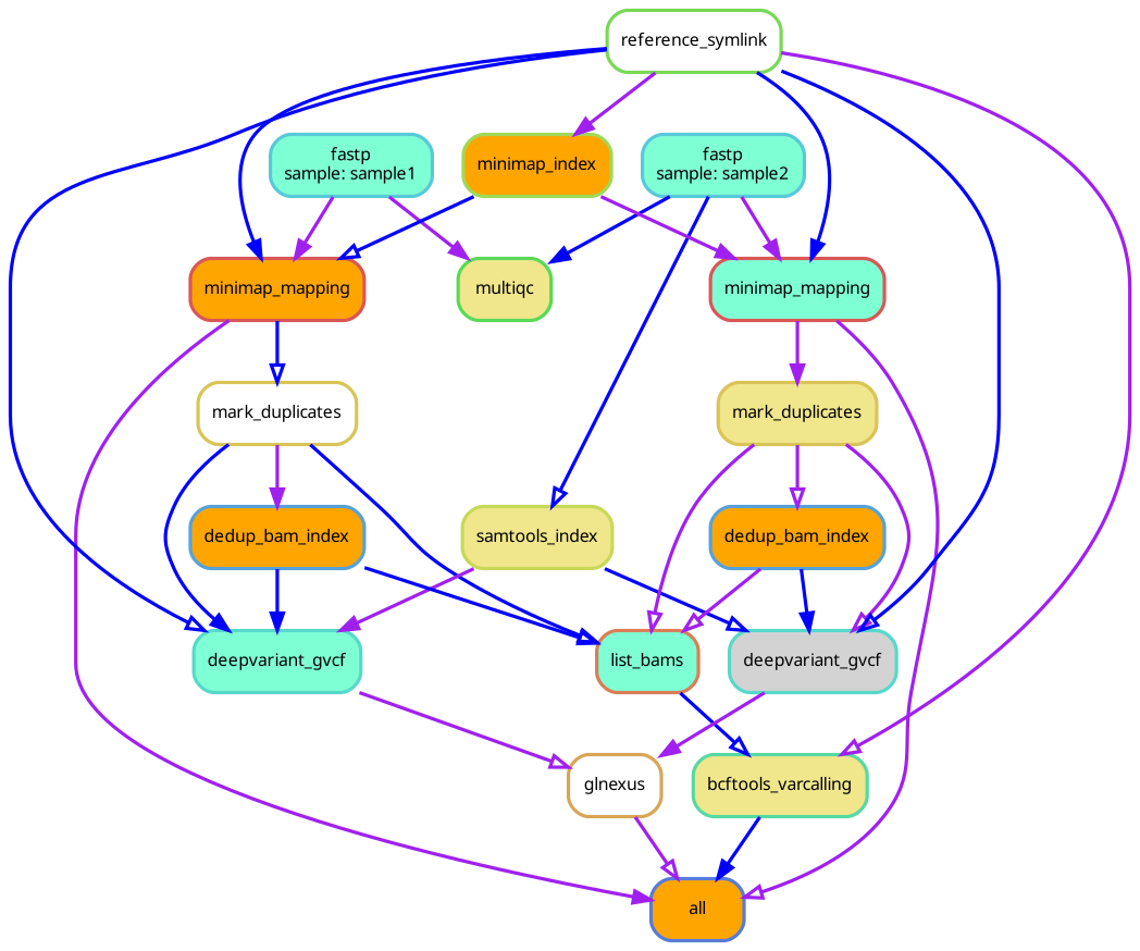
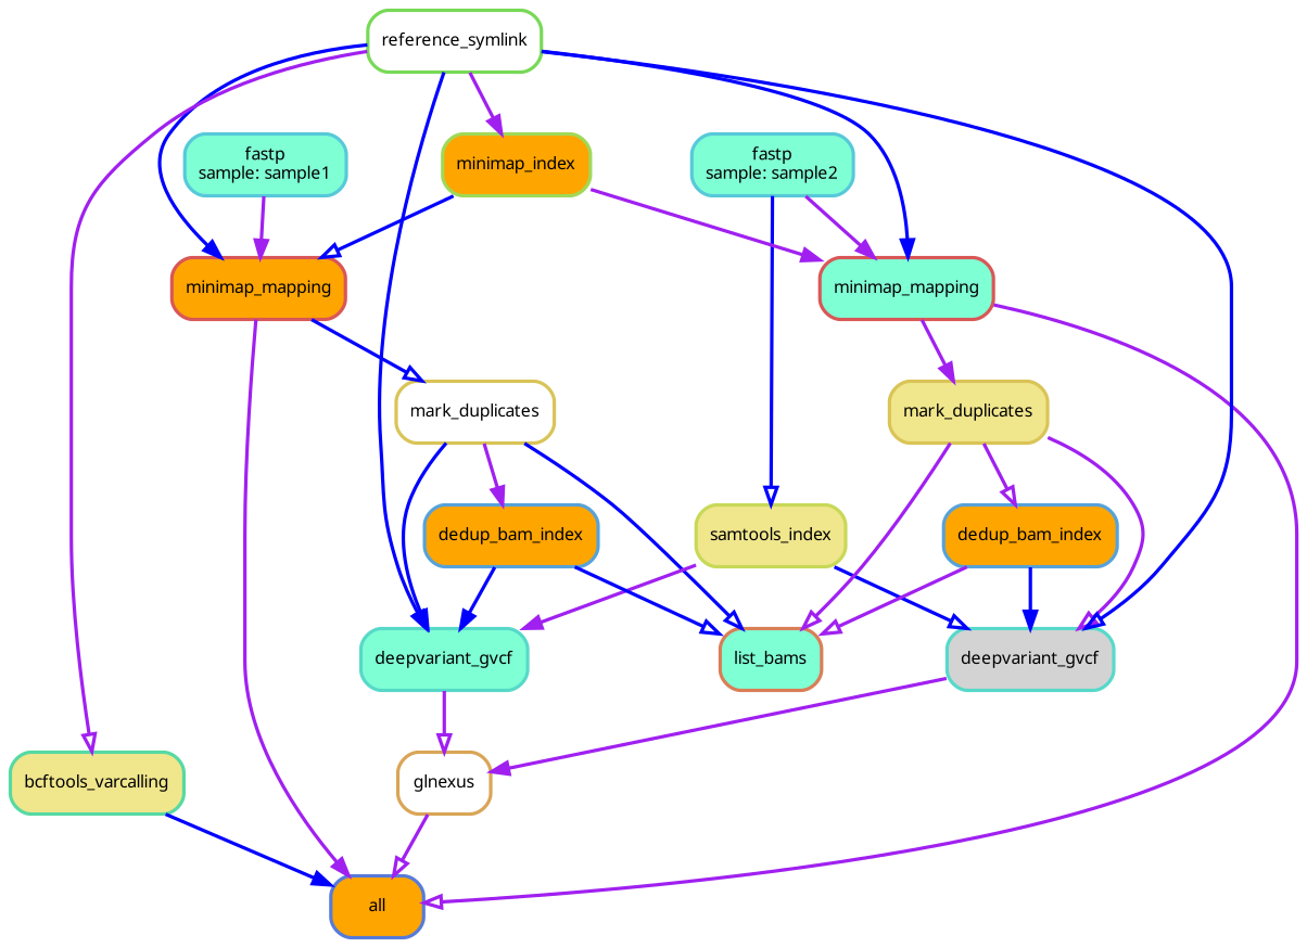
  digraph {
    bgcolor=white
    node [color="0.52 0.6 0.85" fillcolor=orange fontname=sans fontsize=10 penwidth=2 shape=box style="rounded,filled"]
    edge [arrowhead=normal color=purple penwidth=2]
    n1 [color="0.62 0.6 0.85" label=all]
-   n2 [color="0.33 0.6 0.85" fillcolor=khaki label=multiqc]
    n3 [fillcolor=aquamarine label="fastp\nsample: sample1"]
    n4 [color="0.00 0.6 0.85" label=minimap_mapping]
    n5 [color="0.14 0.6 0.85" fillcolor=white label=mark_duplicates]
    n6 [fillcolor=aquamarine label="fastp\nsample: sample2"]
    n7 [color="0.00 0.6 0.85" fillcolor=aquamarine label=minimap_mapping]
    n8 [color="0.19 0.6 0.85" fillcolor=khaki label=samtools_index]
    n9 [color="0.14 0.6 0.85" fillcolor=khaki label=mark_duplicates]
    n10 [color="0.48 0.6 0.85" fillcolor=aquamarine label=deepvariant_gvcf]
    n11 [color="0.05 0.6 0.85" fillcolor=aquamarine label=list_bams]
    n12 [color="0.57 0.6 0.85" label=dedup_bam_index]
    n13 [color="0.24 0.6 0.85" label=minimap_index]
    n14 [color="0.29 0.6 0.85" fillcolor=white label=reference_symlink]
    n15 [color="0.43 0.6 0.85" fillcolor=khaki label=bcftools_varcalling]
    n16 [color="0.48 0.6 0.85" fillcolor=lightgrey label=deepvariant_gvcf]
    n17 [color="0.10 0.6 0.85" fillcolor=white label=glnexus]
    n18 [color="0.57 0.6 0.85" label=dedup_bam_index]
-   n3 -> n2
    n3 -> n4
    n4 -> n1
    n4 -> n5 [arrowhead=onormal color=blue]
    n5 -> n10 [color=blue]
    n5 -> n11 [arrowhead=onormal color=blue]
    n5 -> n12
-   n6 -> n2 [color=blue]
    n6 -> n7
    n6 -> n8 [arrowhead=onormal color=blue]
    n7 -> n1 [arrowhead=onormal]
    n7 -> n9
    n8 -> n10
    n8 -> n16 [arrowhead=onormal color=blue]
    n9 -> n11 [arrowhead=onormal]
    n9 -> n16 [arrowhead=onormal]
    n9 -> n18 [arrowhead=onormal]
    n10 -> n17 [arrowhead=onormal]
-   n11 -> n15 [arrowhead=onormal color=blue]
    n12 -> n10 [color=blue]
    n12 -> n11 [arrowhead=onormal color=blue]
    n13 -> n4 [arrowhead=onormal color=blue]
    n13 -> n7
    n14 -> n4 [color=blue]
    n14 -> n7 [color=blue]
    n14 -> n10 [arrowhead=onormal color=blue]
    n14 -> n13
    n14 -> n15 [arrowhead=onormal]
    n14 -> n16 [arrowhead=onormal color=blue]
    n15 -> n1 [color=blue]
    n16 -> n17
    n17 -> n1 [arrowhead=onormal]
    n18 -> n11 [arrowhead=onormal]
    n18 -> n16 [color=blue]
  }
